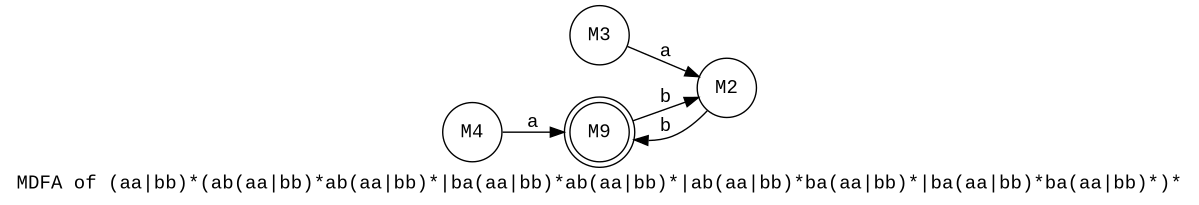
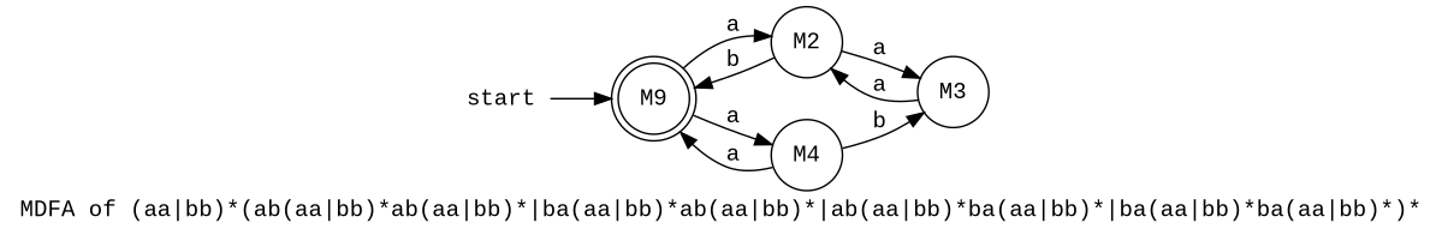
  digraph {
    fontname="Liberation Mono"
    label="MDFA of (aa|bb)*(ab(aa|bb)*ab(aa|bb)*|ba(aa|bb)*ab(aa|bb)*|ab(aa|bb)*ba(aa|bb)*|ba(aa|bb)*ba(aa|bb)*)*"
    rankdir=LR
    node [fontname="Liberation Mono" shape=circle]
    edge [fontname="Liberation Mono"]
+   start [shape=none]
    n2 [label=M9 shape=doublecircle]
    n3 [label=M2]
    n4 [label=M4]
    n5 [label=M3]
-   n2 -> n3 [label=b]
+   start -> n2
+   n2 -> n3 [label=a]
+   n2 -> n4 [label=a]
    n3 -> n2 [label=b]
+   n3 -> n5 [label=a]
    n4 -> n2 [label=a]
+   n4 -> n5 [label=b]
    n5 -> n3 [label=a]
  }
